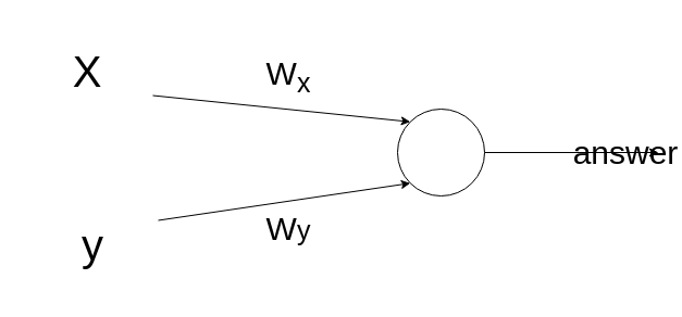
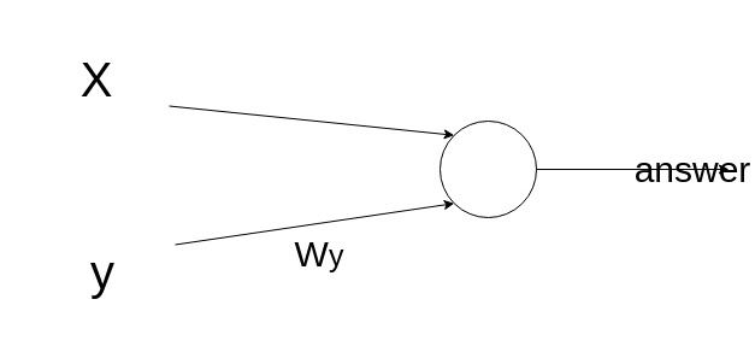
  <mxCell id="0" />
  <mxCell id="1" parent="0" />
  <mxCell id="2" value="" style="ellipse;whiteSpace=wrap;html=1;aspect=fixed;" vertex="1" parent="1"><mxGeometry x="365" y="100" width="80" height="80" as="geometry" /></mxCell>
  <mxCell id="3" value="&lt;font style=&quot;font-size: 40px;&quot;&gt;X&lt;/font&gt;" style="text;html=1;strokeColor=none;fillColor=none;align=center;verticalAlign=middle;whiteSpace=wrap;rounded=0;" vertex="1" parent="1"><mxGeometry x="20" y="20" width="120" height="90" as="geometry" /></mxCell>
  <mxCell id="4" value="&lt;font style=&quot;font-size: 40px;&quot;&gt;y&lt;/font&gt;" style="text;html=1;strokeColor=none;fillColor=none;align=center;verticalAlign=middle;whiteSpace=wrap;rounded=0;" vertex="1" parent="1"><mxGeometry x="25" y="180" width="120" height="90" as="geometry" /></mxCell>
  <mxCell id="5" value="" style="endArrow=classic;html=1;rounded=0;exitX=1;exitY=0.25;exitDx=0;exitDy=0;entryX=0;entryY=1;entryDx=0;entryDy=0;" edge="1" parent="1" source="4" target="2"><mxGeometry width="50" height="50" relative="1" as="geometry"><mxPoint x="345" y="165" as="sourcePoint" /><mxPoint x="395" y="115" as="targetPoint" /></mxGeometry></mxCell>
  <mxCell id="6" value="" style="endArrow=classic;html=1;rounded=0;exitX=1;exitY=0.75;exitDx=0;exitDy=0;entryX=0;entryY=0;entryDx=0;entryDy=0;" edge="1" parent="1" source="3" target="2"><mxGeometry width="50" height="50" relative="1" as="geometry"><mxPoint x="345" y="165" as="sourcePoint" /><mxPoint x="395" y="115" as="targetPoint" /></mxGeometry></mxCell>
  <mxCell id="7" value="" style="endArrow=classic;html=1;rounded=0;exitX=1;exitY=0.5;exitDx=0;exitDy=0;" edge="1" parent="1" source="2"><mxGeometry width="50" height="50" relative="1" as="geometry"><mxPoint x="345" y="165" as="sourcePoint" /><mxPoint x="605" y="140" as="targetPoint" /></mxGeometry></mxCell>
- <mxCell id="8" value="&lt;span style=&quot;font-size: 30px;&quot;&gt;W&lt;sub&gt;x&lt;/sub&gt;&lt;/span&gt;" style="text;html=1;strokeColor=none;fillColor=none;align=center;verticalAlign=middle;whiteSpace=wrap;rounded=0;strokeWidth=1;" vertex="1" parent="1"><mxGeometry x="235" y="55" width="60" height="30" as="geometry" /></mxCell>
  <mxCell id="9" value="&lt;span style=&quot;font-size: 30px;&quot;&gt;W&lt;/span&gt;&lt;span style=&quot;font-size: 25px;&quot;&gt;y&lt;br&gt;&lt;/span&gt;" style="text;html=1;strokeColor=none;fillColor=none;align=center;verticalAlign=middle;whiteSpace=wrap;rounded=0;strokeWidth=1;" vertex="1" parent="1"><mxGeometry x="235" y="195" width="60" height="30" as="geometry" /></mxCell>
  <mxCell id="10" value="&lt;span style=&quot;font-size: 30px;&quot;&gt;answer&lt;/span&gt;" style="text;html=1;strokeColor=none;fillColor=none;align=center;verticalAlign=middle;whiteSpace=wrap;rounded=0;strokeWidth=1;" vertex="1" parent="1"><mxGeometry x="545" y="125" width="60" height="30" as="geometry" /></mxCell>
